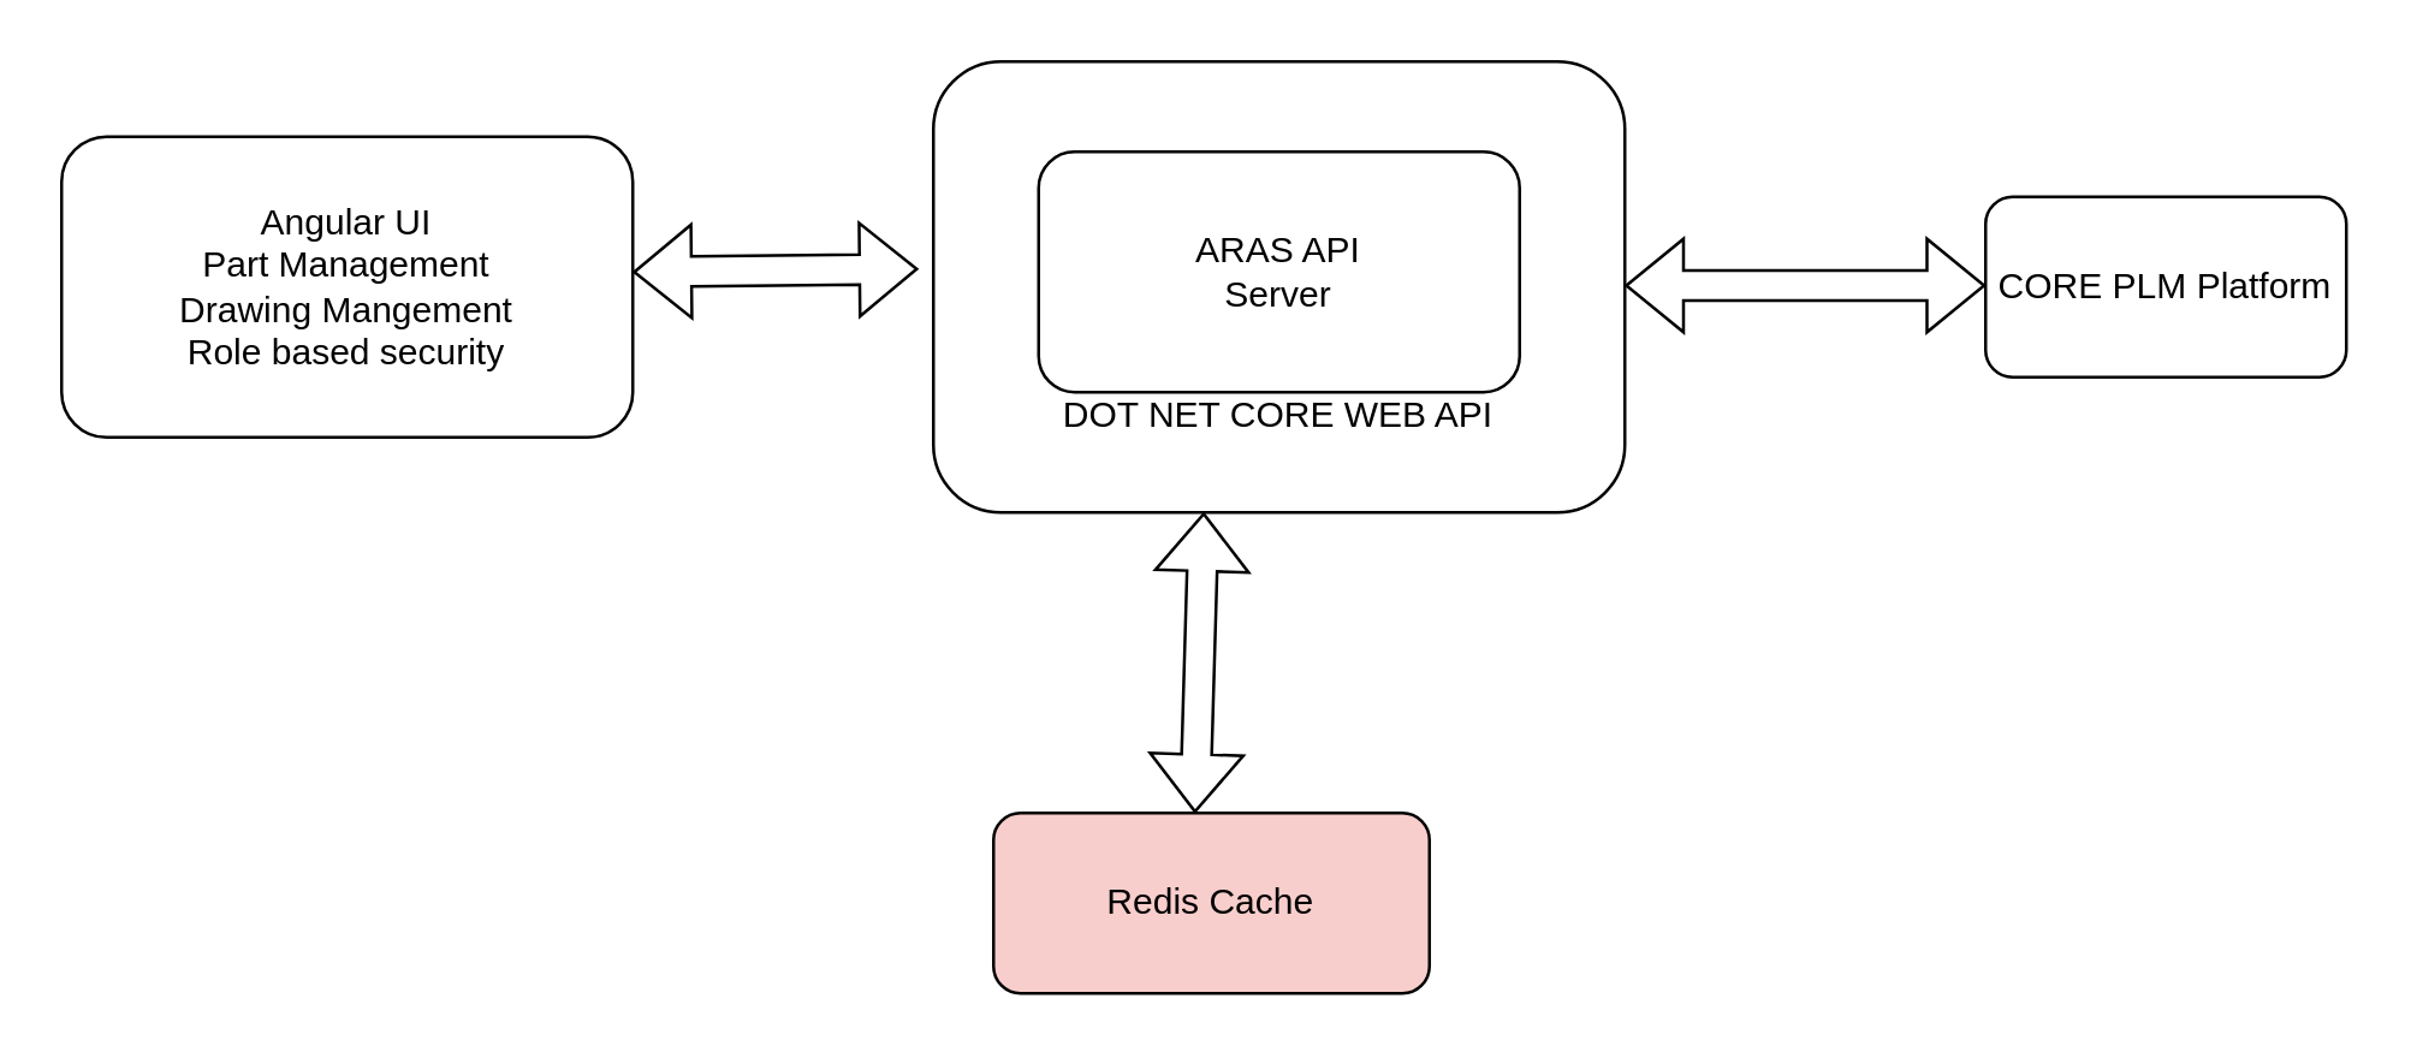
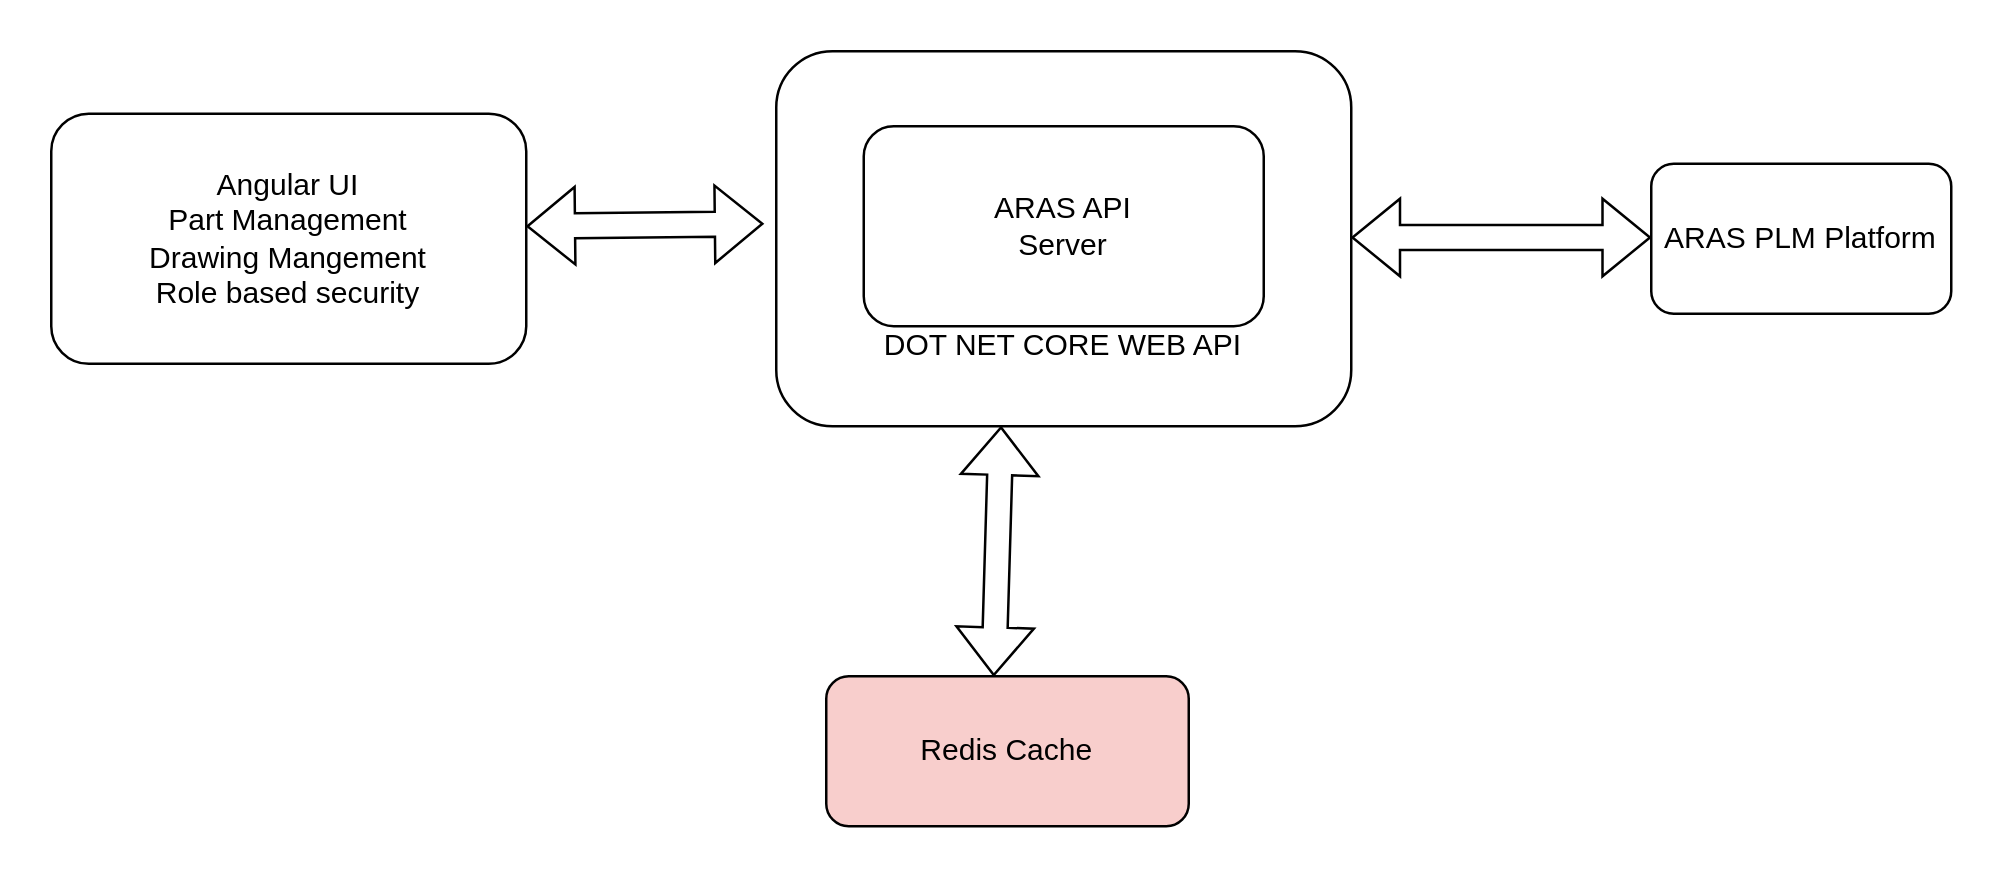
  <mxCell id="0" />
  <mxCell id="1" parent="0" />
  <mxCell id="2" value="&lt;br&gt;&lt;br&gt;&lt;br&gt;&lt;br&gt;&lt;br&gt;ARAS REST API Server&lt;br&gt;DOT NET CORE WEB API" style="rounded=1;whiteSpace=wrap;html=1;" vertex="1" parent="1"><mxGeometry x="310" y="20" width="230" height="150" as="geometry" /></mxCell>
  <mxCell id="3" value="Angular UI&lt;br&gt;Part Management&lt;br&gt;Drawing Mangement&lt;br&gt;Role based security" style="rounded=1;whiteSpace=wrap;html=1;" vertex="1" parent="1"><mxGeometry x="20" y="45" width="190" height="100" as="geometry" /></mxCell>
  <mxCell id="4" value="ARAS API&lt;br&gt;Server" style="rounded=1;whiteSpace=wrap;html=1;" vertex="1" parent="1"><mxGeometry x="345" y="50" width="160" height="80" as="geometry" /></mxCell>
- <mxCell id="5" value="CORE PLM Platform" style="rounded=1;whiteSpace=wrap;html=1;" vertex="1" parent="1"><mxGeometry x="660" y="65" width="120" height="60" as="geometry" /></mxCell>
+ <mxCell id="5" value="ARAS PLM Platform" style="rounded=1;whiteSpace=wrap;html=1;" vertex="1" parent="1"><mxGeometry x="660" y="65" width="120" height="60" as="geometry" /></mxCell>
  <mxCell id="6" value="" style="shape=flexArrow;endArrow=classic;startArrow=classic;html=1;rounded=0;entryX=0;entryY=0.5;entryDx=0;entryDy=0;" edge="1" parent="1"><mxGeometry width="100" height="100" relative="1" as="geometry"><mxPoint x="540" y="94.5" as="sourcePoint" /><mxPoint x="660" y="94.5" as="targetPoint" /></mxGeometry></mxCell>
  <mxCell id="7" value="" style="shape=flexArrow;endArrow=classic;startArrow=classic;html=1;rounded=0;entryX=-0.022;entryY=0.46;entryDx=0;entryDy=0;entryPerimeter=0;" edge="1" parent="1" target="2"><mxGeometry width="100" height="100" relative="1" as="geometry"><mxPoint x="210" y="90" as="sourcePoint" /><mxPoint x="310" y="-10" as="targetPoint" /></mxGeometry></mxCell>
  <mxCell id="8" value="Redis Cache" style="rounded=1;whiteSpace=wrap;html=1;fillColor=#f8cecc;" vertex="1" parent="1"><mxGeometry x="330" y="270" width="145" height="60" as="geometry" /></mxCell>
  <mxCell id="9" value="" style="shape=flexArrow;endArrow=classic;startArrow=classic;html=1;rounded=0;entryX=0.391;entryY=1;entryDx=0;entryDy=0;entryPerimeter=0;" edge="1" parent="1" target="2"><mxGeometry width="100" height="100" relative="1" as="geometry"><mxPoint x="397" y="270" as="sourcePoint" /><mxPoint x="430" y="170" as="targetPoint" /></mxGeometry></mxCell>
